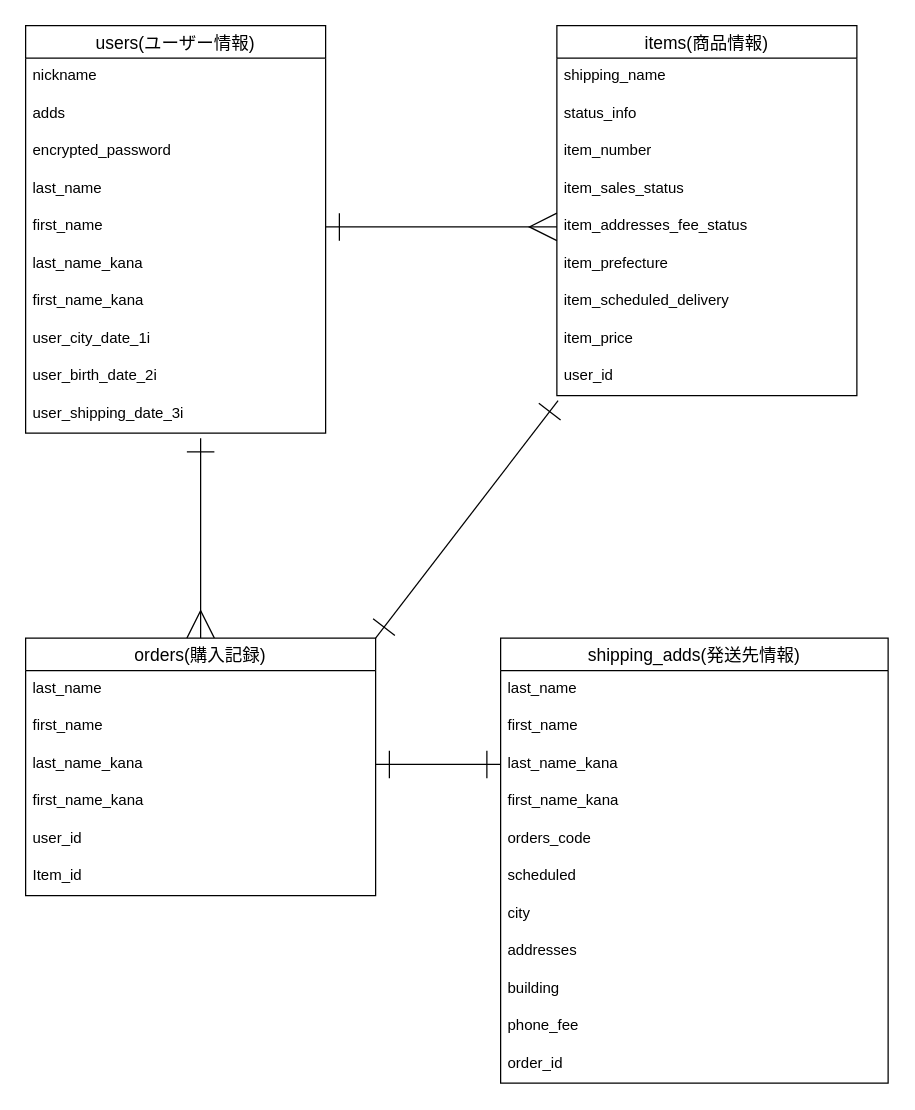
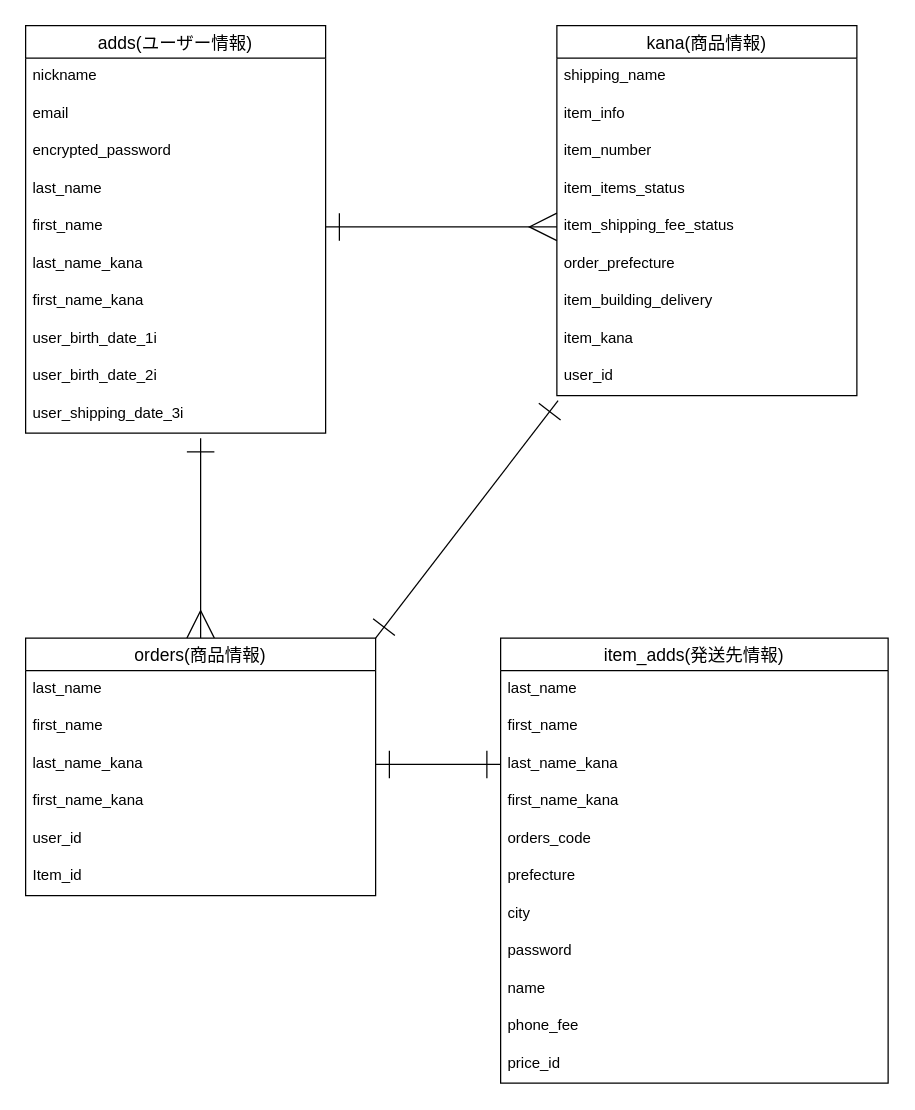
  <mxCell id="0" />
  <mxCell id="1" parent="0" />
- <mxCell id="2" value="users(ユーザー情報)" style="swimlane;fontStyle=0;childLayout=stackLayout;horizontal=1;startSize=26;horizontalStack=0;resizeParent=1;resizeParentMax=0;resizeLast=0;collapsible=1;marginBottom=0;align=center;fontSize=14;" parent="1" vertex="1"><mxGeometry x="20" y="20" width="240" height="326" as="geometry" /></mxCell>
+ <mxCell id="2" value="adds(ユーザー情報)" style="swimlane;fontStyle=0;childLayout=stackLayout;horizontal=1;startSize=26;horizontalStack=0;resizeParent=1;resizeParentMax=0;resizeLast=0;collapsible=1;marginBottom=0;align=center;fontSize=14;" parent="1" vertex="1"><mxGeometry x="20" y="20" width="240" height="326" as="geometry" /></mxCell>
  <mxCell id="3" value="nickname" style="text;strokeColor=none;fillColor=none;spacingLeft=4;spacingRight=4;overflow=hidden;rotatable=0;points=[[0,0.5],[1,0.5]];portConstraint=eastwest;fontSize=12;" parent="2" vertex="1"><mxGeometry y="26" width="240" height="30" as="geometry" /></mxCell>
- <mxCell id="4" value="adds" style="text;strokeColor=none;fillColor=none;spacingLeft=4;spacingRight=4;overflow=hidden;rotatable=0;points=[[0,0.5],[1,0.5]];portConstraint=eastwest;fontSize=12;" parent="2" vertex="1"><mxGeometry y="56" width="240" height="30" as="geometry" /></mxCell>
+ <mxCell id="4" value="email" style="text;strokeColor=none;fillColor=none;spacingLeft=4;spacingRight=4;overflow=hidden;rotatable=0;points=[[0,0.5],[1,0.5]];portConstraint=eastwest;fontSize=12;" parent="2" vertex="1"><mxGeometry y="56" width="240" height="30" as="geometry" /></mxCell>
  <mxCell id="5" value="encrypted_password" style="text;strokeColor=none;fillColor=none;spacingLeft=4;spacingRight=4;overflow=hidden;rotatable=0;points=[[0,0.5],[1,0.5]];portConstraint=eastwest;fontSize=12;" parent="2" vertex="1"><mxGeometry y="86" width="240" height="30" as="geometry" /></mxCell>
  <mxCell id="6" value="last_name" style="text;strokeColor=none;fillColor=none;spacingLeft=4;spacingRight=4;overflow=hidden;rotatable=0;points=[[0,0.5],[1,0.5]];portConstraint=eastwest;fontSize=12;" parent="2" vertex="1"><mxGeometry y="116" width="240" height="30" as="geometry" /></mxCell>
  <mxCell id="7" value="first_name" style="text;strokeColor=none;fillColor=none;spacingLeft=4;spacingRight=4;overflow=hidden;rotatable=0;points=[[0,0.5],[1,0.5]];portConstraint=eastwest;fontSize=12;" parent="2" vertex="1"><mxGeometry y="146" width="240" height="30" as="geometry" /></mxCell>
  <mxCell id="8" value="last_name_kana" style="text;strokeColor=none;fillColor=none;spacingLeft=4;spacingRight=4;overflow=hidden;rotatable=0;points=[[0,0.5],[1,0.5]];portConstraint=eastwest;fontSize=12;" parent="2" vertex="1"><mxGeometry y="176" width="240" height="30" as="geometry" /></mxCell>
  <mxCell id="9" value="first_name_kana" style="text;strokeColor=none;fillColor=none;spacingLeft=4;spacingRight=4;overflow=hidden;rotatable=0;points=[[0,0.5],[1,0.5]];portConstraint=eastwest;fontSize=12;" parent="2" vertex="1"><mxGeometry y="206" width="240" height="30" as="geometry" /></mxCell>
- <mxCell id="10" value="user_city_date_1i" style="text;strokeColor=none;fillColor=none;spacingLeft=4;spacingRight=4;overflow=hidden;rotatable=0;points=[[0,0.5],[1,0.5]];portConstraint=eastwest;fontSize=12;" parent="2" vertex="1"><mxGeometry y="236" width="240" height="30" as="geometry" /></mxCell>
+ <mxCell id="10" value="user_birth_date_1i" style="text;strokeColor=none;fillColor=none;spacingLeft=4;spacingRight=4;overflow=hidden;rotatable=0;points=[[0,0.5],[1,0.5]];portConstraint=eastwest;fontSize=12;" parent="2" vertex="1"><mxGeometry y="236" width="240" height="30" as="geometry" /></mxCell>
  <mxCell id="11" value="user_birth_date_2i" style="text;strokeColor=none;fillColor=none;spacingLeft=4;spacingRight=4;overflow=hidden;rotatable=0;points=[[0,0.5],[1,0.5]];portConstraint=eastwest;fontSize=12;" parent="2" vertex="1"><mxGeometry y="266" width="240" height="30" as="geometry" /></mxCell>
  <mxCell id="12" value="user_shipping_date_3i" style="text;strokeColor=none;fillColor=none;spacingLeft=4;spacingRight=4;overflow=hidden;rotatable=0;points=[[0,0.5],[1,0.5]];portConstraint=eastwest;fontSize=12;" parent="2" vertex="1"><mxGeometry y="296" width="240" height="30" as="geometry" /></mxCell>
- <mxCell id="13" value="items(商品情報)" style="swimlane;fontStyle=0;childLayout=stackLayout;horizontal=1;startSize=26;horizontalStack=0;resizeParent=1;resizeParentMax=0;resizeLast=0;collapsible=1;marginBottom=0;align=center;fontSize=14;" parent="1" vertex="1"><mxGeometry x="445" y="20" width="240" height="296" as="geometry" /></mxCell>
+ <mxCell id="13" value="kana(商品情報)" style="swimlane;fontStyle=0;childLayout=stackLayout;horizontal=1;startSize=26;horizontalStack=0;resizeParent=1;resizeParentMax=0;resizeLast=0;collapsible=1;marginBottom=0;align=center;fontSize=14;" parent="1" vertex="1"><mxGeometry x="445" y="20" width="240" height="296" as="geometry" /></mxCell>
  <mxCell id="14" value="shipping_name" style="text;strokeColor=none;fillColor=none;spacingLeft=4;spacingRight=4;overflow=hidden;rotatable=0;points=[[0,0.5],[1,0.5]];portConstraint=eastwest;fontSize=12;" parent="13" vertex="1"><mxGeometry y="26" width="240" height="30" as="geometry" /></mxCell>
- <mxCell id="15" value="status_info" style="text;strokeColor=none;fillColor=none;spacingLeft=4;spacingRight=4;overflow=hidden;rotatable=0;points=[[0,0.5],[1,0.5]];portConstraint=eastwest;fontSize=12;" parent="13" vertex="1"><mxGeometry y="56" width="240" height="30" as="geometry" /></mxCell>
+ <mxCell id="15" value="item_info" style="text;strokeColor=none;fillColor=none;spacingLeft=4;spacingRight=4;overflow=hidden;rotatable=0;points=[[0,0.5],[1,0.5]];portConstraint=eastwest;fontSize=12;" parent="13" vertex="1"><mxGeometry y="56" width="240" height="30" as="geometry" /></mxCell>
  <mxCell id="16" value="item_number" style="text;strokeColor=none;fillColor=none;spacingLeft=4;spacingRight=4;overflow=hidden;rotatable=0;points=[[0,0.5],[1,0.5]];portConstraint=eastwest;fontSize=12;" parent="13" vertex="1"><mxGeometry y="86" width="240" height="30" as="geometry" /></mxCell>
- <mxCell id="17" value="item_sales_status" style="text;strokeColor=none;fillColor=none;spacingLeft=4;spacingRight=4;overflow=hidden;rotatable=0;points=[[0,0.5],[1,0.5]];portConstraint=eastwest;fontSize=12;" parent="13" vertex="1"><mxGeometry y="116" width="240" height="30" as="geometry" /></mxCell>
- <mxCell id="18" value="item_addresses_fee_status" style="text;strokeColor=none;fillColor=none;spacingLeft=4;spacingRight=4;overflow=hidden;rotatable=0;points=[[0,0.5],[1,0.5]];portConstraint=eastwest;fontSize=12;" parent="13" vertex="1"><mxGeometry y="146" width="240" height="30" as="geometry" /></mxCell>
- <mxCell id="19" value="item_prefecture" style="text;strokeColor=none;fillColor=none;spacingLeft=4;spacingRight=4;overflow=hidden;rotatable=0;points=[[0,0.5],[1,0.5]];portConstraint=eastwest;fontSize=12;" parent="13" vertex="1"><mxGeometry y="176" width="240" height="30" as="geometry" /></mxCell>
- <mxCell id="20" value="item_scheduled_delivery" style="text;strokeColor=none;fillColor=none;spacingLeft=4;spacingRight=4;overflow=hidden;rotatable=0;points=[[0,0.5],[1,0.5]];portConstraint=eastwest;fontSize=12;" parent="13" vertex="1"><mxGeometry y="206" width="240" height="30" as="geometry" /></mxCell>
- <mxCell id="21" value="item_price" style="text;strokeColor=none;fillColor=none;spacingLeft=4;spacingRight=4;overflow=hidden;rotatable=0;points=[[0,0.5],[1,0.5]];portConstraint=eastwest;fontSize=12;" parent="13" vertex="1"><mxGeometry y="236" width="240" height="30" as="geometry" /></mxCell>
+ <mxCell id="17" value="item_items_status" style="text;strokeColor=none;fillColor=none;spacingLeft=4;spacingRight=4;overflow=hidden;rotatable=0;points=[[0,0.5],[1,0.5]];portConstraint=eastwest;fontSize=12;" parent="13" vertex="1"><mxGeometry y="116" width="240" height="30" as="geometry" /></mxCell>
+ <mxCell id="18" value="item_shipping_fee_status" style="text;strokeColor=none;fillColor=none;spacingLeft=4;spacingRight=4;overflow=hidden;rotatable=0;points=[[0,0.5],[1,0.5]];portConstraint=eastwest;fontSize=12;" parent="13" vertex="1"><mxGeometry y="146" width="240" height="30" as="geometry" /></mxCell>
+ <mxCell id="19" value="order_prefecture" style="text;strokeColor=none;fillColor=none;spacingLeft=4;spacingRight=4;overflow=hidden;rotatable=0;points=[[0,0.5],[1,0.5]];portConstraint=eastwest;fontSize=12;" parent="13" vertex="1"><mxGeometry y="176" width="240" height="30" as="geometry" /></mxCell>
+ <mxCell id="20" value="item_building_delivery" style="text;strokeColor=none;fillColor=none;spacingLeft=4;spacingRight=4;overflow=hidden;rotatable=0;points=[[0,0.5],[1,0.5]];portConstraint=eastwest;fontSize=12;" parent="13" vertex="1"><mxGeometry y="206" width="240" height="30" as="geometry" /></mxCell>
+ <mxCell id="21" value="item_kana" style="text;strokeColor=none;fillColor=none;spacingLeft=4;spacingRight=4;overflow=hidden;rotatable=0;points=[[0,0.5],[1,0.5]];portConstraint=eastwest;fontSize=12;" parent="13" vertex="1"><mxGeometry y="236" width="240" height="30" as="geometry" /></mxCell>
  <mxCell id="22" value="user_id" style="text;strokeColor=none;fillColor=none;spacingLeft=4;spacingRight=4;overflow=hidden;rotatable=0;points=[[0,0.5],[1,0.5]];portConstraint=eastwest;fontSize=12;" parent="13" vertex="1"><mxGeometry y="266" width="240" height="30" as="geometry" /></mxCell>
  <mxCell id="23" style="edgeStyle=none;html=1;exitX=0.5;exitY=0;exitDx=0;exitDy=0;startArrow=ERmany;startFill=0;endArrow=ERone;endFill=0;startSize=20;endSize=20;" edge="1" parent="1" source="25"><mxGeometry relative="1" as="geometry"><mxPoint x="160" y="350" as="targetPoint" /></mxGeometry></mxCell>
  <mxCell id="24" style="edgeStyle=none;html=1;exitX=1;exitY=0;exitDx=0;exitDy=0;entryX=0.004;entryY=1.133;entryDx=0;entryDy=0;entryPerimeter=0;startArrow=ERone;startFill=0;endArrow=ERone;endFill=0;startSize=20;endSize=20;" edge="1" parent="1" source="25" target="22"><mxGeometry relative="1" as="geometry" /></mxCell>
- <mxCell id="25" value="orders(購入記録)" style="swimlane;fontStyle=0;childLayout=stackLayout;horizontal=1;startSize=26;horizontalStack=0;resizeParent=1;resizeParentMax=0;resizeLast=0;collapsible=1;marginBottom=0;align=center;fontSize=14;" parent="1" vertex="1"><mxGeometry x="20" y="510" width="280" height="206" as="geometry" /></mxCell>
+ <mxCell id="25" value="orders(商品情報)" style="swimlane;fontStyle=0;childLayout=stackLayout;horizontal=1;startSize=26;horizontalStack=0;resizeParent=1;resizeParentMax=0;resizeLast=0;collapsible=1;marginBottom=0;align=center;fontSize=14;" parent="1" vertex="1"><mxGeometry x="20" y="510" width="280" height="206" as="geometry" /></mxCell>
  <mxCell id="26" value="last_name" style="text;strokeColor=none;fillColor=none;spacingLeft=4;spacingRight=4;overflow=hidden;rotatable=0;points=[[0,0.5],[1,0.5]];portConstraint=eastwest;fontSize=12;" parent="25" vertex="1"><mxGeometry y="26" width="280" height="30" as="geometry" /></mxCell>
  <mxCell id="27" value="first_name" style="text;strokeColor=none;fillColor=none;spacingLeft=4;spacingRight=4;overflow=hidden;rotatable=0;points=[[0,0.5],[1,0.5]];portConstraint=eastwest;fontSize=12;" parent="25" vertex="1"><mxGeometry y="56" width="280" height="30" as="geometry" /></mxCell>
  <mxCell id="28" value="last_name_kana" style="text;strokeColor=none;fillColor=none;spacingLeft=4;spacingRight=4;overflow=hidden;rotatable=0;points=[[0,0.5],[1,0.5]];portConstraint=eastwest;fontSize=12;" parent="25" vertex="1"><mxGeometry y="86" width="280" height="30" as="geometry" /></mxCell>
  <mxCell id="29" value="first_name_kana" style="text;strokeColor=none;fillColor=none;spacingLeft=4;spacingRight=4;overflow=hidden;rotatable=0;points=[[0,0.5],[1,0.5]];portConstraint=eastwest;fontSize=12;" parent="25" vertex="1"><mxGeometry y="116" width="280" height="30" as="geometry" /></mxCell>
  <mxCell id="30" value="user_id" style="text;strokeColor=none;fillColor=none;spacingLeft=4;spacingRight=4;overflow=hidden;rotatable=0;points=[[0,0.5],[1,0.5]];portConstraint=eastwest;fontSize=12;" parent="25" vertex="1"><mxGeometry y="146" width="280" height="30" as="geometry" /></mxCell>
  <mxCell id="31" value="Item_id" style="text;strokeColor=none;fillColor=none;spacingLeft=4;spacingRight=4;overflow=hidden;rotatable=0;points=[[0,0.5],[1,0.5]];portConstraint=eastwest;fontSize=12;" parent="25" vertex="1"><mxGeometry y="176" width="280" height="30" as="geometry" /></mxCell>
- <mxCell id="32" value="shipping_adds(発送先情報)" style="swimlane;fontStyle=0;childLayout=stackLayout;horizontal=1;startSize=26;horizontalStack=0;resizeParent=1;resizeParentMax=0;resizeLast=0;collapsible=1;marginBottom=0;align=center;fontSize=14;" parent="1" vertex="1"><mxGeometry x="400" y="510" width="310" height="356" as="geometry" /></mxCell>
+ <mxCell id="32" value="item_adds(発送先情報)" style="swimlane;fontStyle=0;childLayout=stackLayout;horizontal=1;startSize=26;horizontalStack=0;resizeParent=1;resizeParentMax=0;resizeLast=0;collapsible=1;marginBottom=0;align=center;fontSize=14;" parent="1" vertex="1"><mxGeometry x="400" y="510" width="310" height="356" as="geometry" /></mxCell>
  <mxCell id="33" value="last_name" style="text;strokeColor=none;fillColor=none;spacingLeft=4;spacingRight=4;overflow=hidden;rotatable=0;points=[[0,0.5],[1,0.5]];portConstraint=eastwest;fontSize=12;" parent="32" vertex="1"><mxGeometry y="26" width="310" height="30" as="geometry" /></mxCell>
  <mxCell id="34" value="first_name" style="text;strokeColor=none;fillColor=none;spacingLeft=4;spacingRight=4;overflow=hidden;rotatable=0;points=[[0,0.5],[1,0.5]];portConstraint=eastwest;fontSize=12;" parent="32" vertex="1"><mxGeometry y="56" width="310" height="30" as="geometry" /></mxCell>
  <mxCell id="35" value="last_name_kana" style="text;strokeColor=none;fillColor=none;spacingLeft=4;spacingRight=4;overflow=hidden;rotatable=0;points=[[0,0.5],[1,0.5]];portConstraint=eastwest;fontSize=12;" parent="32" vertex="1"><mxGeometry y="86" width="310" height="30" as="geometry" /></mxCell>
  <mxCell id="36" value="first_name_kana" style="text;strokeColor=none;fillColor=none;spacingLeft=4;spacingRight=4;overflow=hidden;rotatable=0;points=[[0,0.5],[1,0.5]];portConstraint=eastwest;fontSize=12;" parent="32" vertex="1"><mxGeometry y="116" width="310" height="30" as="geometry" /></mxCell>
  <mxCell id="37" value="orders_code" style="text;strokeColor=none;fillColor=none;spacingLeft=4;spacingRight=4;overflow=hidden;rotatable=0;points=[[0,0.5],[1,0.5]];portConstraint=eastwest;fontSize=12;" parent="32" vertex="1"><mxGeometry y="146" width="310" height="30" as="geometry" /></mxCell>
- <mxCell id="38" value="scheduled" style="text;strokeColor=none;fillColor=none;spacingLeft=4;spacingRight=4;overflow=hidden;rotatable=0;points=[[0,0.5],[1,0.5]];portConstraint=eastwest;fontSize=12;" parent="32" vertex="1"><mxGeometry y="176" width="310" height="30" as="geometry" /></mxCell>
+ <mxCell id="38" value="prefecture" style="text;strokeColor=none;fillColor=none;spacingLeft=4;spacingRight=4;overflow=hidden;rotatable=0;points=[[0,0.5],[1,0.5]];portConstraint=eastwest;fontSize=12;" parent="32" vertex="1"><mxGeometry y="176" width="310" height="30" as="geometry" /></mxCell>
  <mxCell id="39" value="city" style="text;strokeColor=none;fillColor=none;spacingLeft=4;spacingRight=4;overflow=hidden;rotatable=0;points=[[0,0.5],[1,0.5]];portConstraint=eastwest;fontSize=12;" parent="32" vertex="1"><mxGeometry y="206" width="310" height="30" as="geometry" /></mxCell>
- <mxCell id="40" value="addresses" style="text;strokeColor=none;fillColor=none;spacingLeft=4;spacingRight=4;overflow=hidden;rotatable=0;points=[[0,0.5],[1,0.5]];portConstraint=eastwest;fontSize=12;" parent="32" vertex="1"><mxGeometry y="236" width="310" height="30" as="geometry" /></mxCell>
- <mxCell id="41" value="building" style="text;strokeColor=none;fillColor=none;spacingLeft=4;spacingRight=4;overflow=hidden;rotatable=0;points=[[0,0.5],[1,0.5]];portConstraint=eastwest;fontSize=12;" parent="32" vertex="1"><mxGeometry y="266" width="310" height="30" as="geometry" /></mxCell>
+ <mxCell id="40" value="password" style="text;strokeColor=none;fillColor=none;spacingLeft=4;spacingRight=4;overflow=hidden;rotatable=0;points=[[0,0.5],[1,0.5]];portConstraint=eastwest;fontSize=12;" parent="32" vertex="1"><mxGeometry y="236" width="310" height="30" as="geometry" /></mxCell>
+ <mxCell id="41" value="name" style="text;strokeColor=none;fillColor=none;spacingLeft=4;spacingRight=4;overflow=hidden;rotatable=0;points=[[0,0.5],[1,0.5]];portConstraint=eastwest;fontSize=12;" parent="32" vertex="1"><mxGeometry y="266" width="310" height="30" as="geometry" /></mxCell>
  <mxCell id="42" value="phone_fee" style="text;strokeColor=none;fillColor=none;spacingLeft=4;spacingRight=4;overflow=hidden;rotatable=0;points=[[0,0.5],[1,0.5]];portConstraint=eastwest;fontSize=12;" parent="32" vertex="1"><mxGeometry y="296" width="310" height="30" as="geometry" /></mxCell>
- <mxCell id="43" value="order_id" style="text;strokeColor=none;fillColor=none;spacingLeft=4;spacingRight=4;overflow=hidden;rotatable=0;points=[[0,0.5],[1,0.5]];portConstraint=eastwest;fontSize=12;" parent="32" vertex="1"><mxGeometry y="326" width="310" height="30" as="geometry" /></mxCell>
+ <mxCell id="43" value="price_id" style="text;strokeColor=none;fillColor=none;spacingLeft=4;spacingRight=4;overflow=hidden;rotatable=0;points=[[0,0.5],[1,0.5]];portConstraint=eastwest;fontSize=12;" parent="32" vertex="1"><mxGeometry y="326" width="310" height="30" as="geometry" /></mxCell>
  <mxCell id="44" style="edgeStyle=none;html=1;exitX=1;exitY=0.5;exitDx=0;exitDy=0;entryX=0;entryY=0.5;entryDx=0;entryDy=0;startArrow=ERone;startFill=0;endArrow=ERmany;endFill=0;endSize=20;startSize=20;" parent="1" source="7" target="18" edge="1"><mxGeometry relative="1" as="geometry" /></mxCell>
  <mxCell id="45" style="edgeStyle=none;html=1;exitX=1;exitY=0.5;exitDx=0;exitDy=0;entryX=0;entryY=0.5;entryDx=0;entryDy=0;startArrow=ERone;startFill=0;endArrow=ERone;endFill=0;startSize=20;endSize=20;" edge="1" parent="1" source="28" target="35"><mxGeometry relative="1" as="geometry" /></mxCell>
